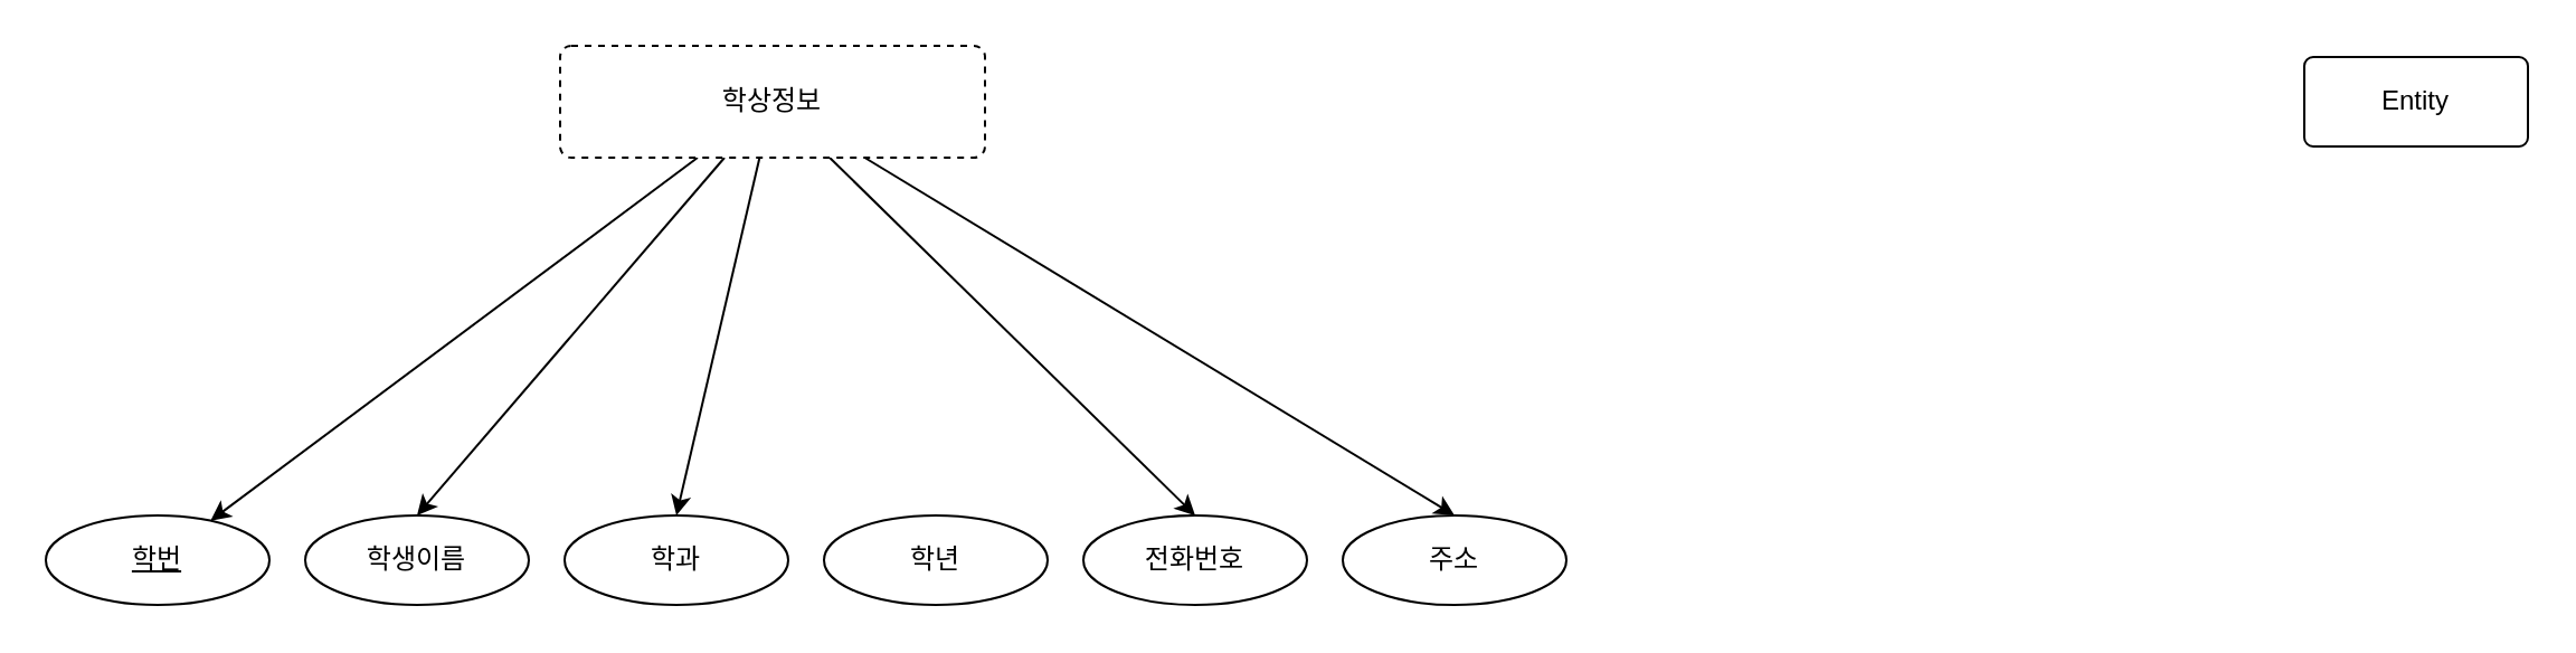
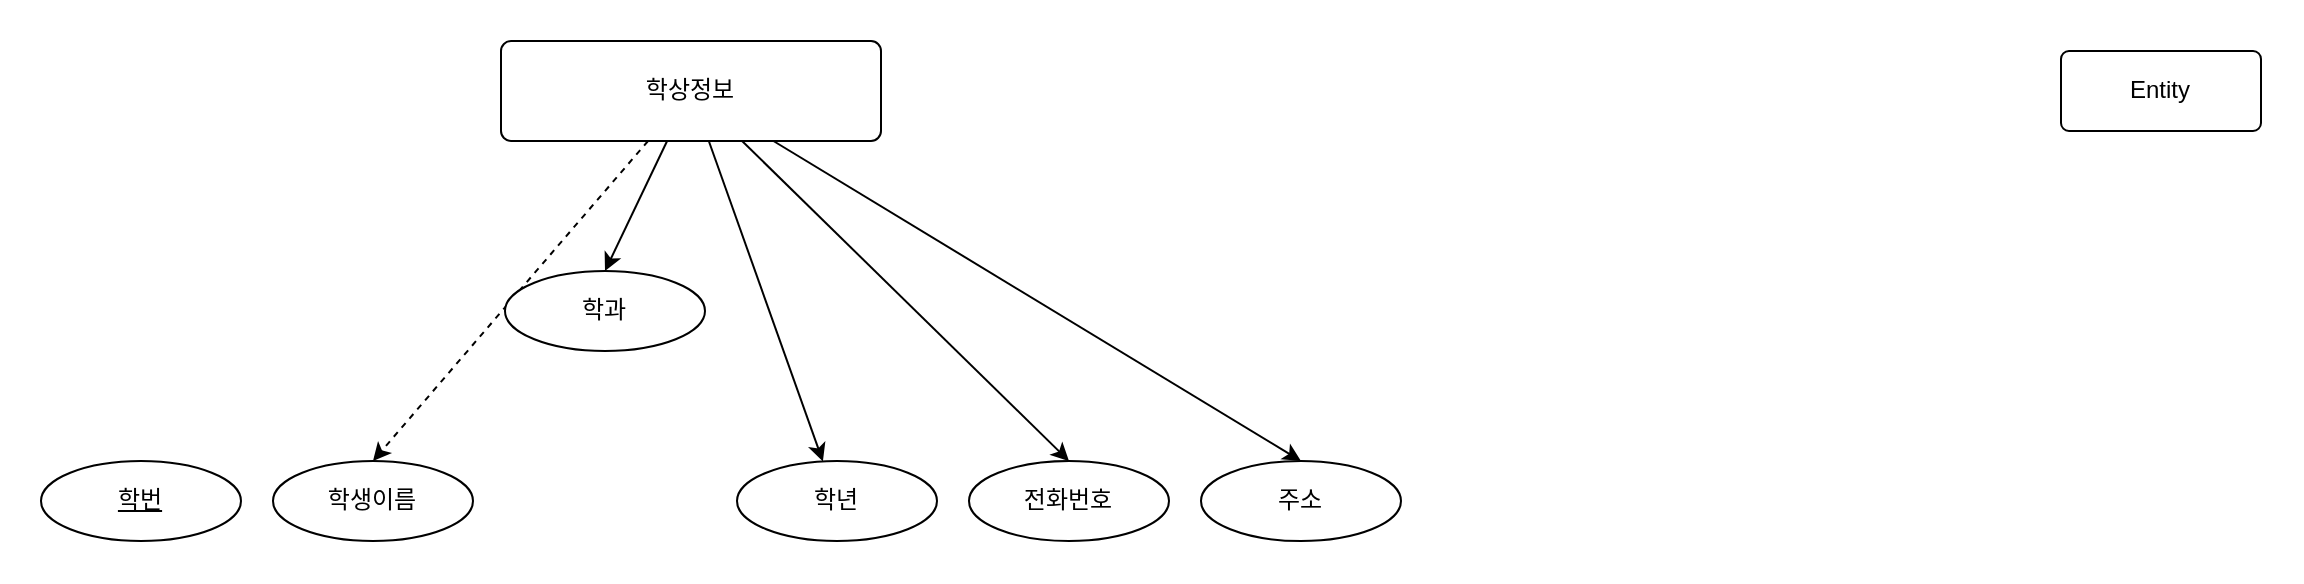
  <mxCell id="0" />
  <mxCell id="1" parent="0" />
- <mxCell id="2" style="rounded=0;orthogonalLoop=1;jettySize=auto;html=1;entryX=0.5;entryY=0;entryDx=0;entryDy=0;" edge="1" parent="1" source="7" target="9"><mxGeometry relative="1" as="geometry" /></mxCell>
+ <mxCell id="2" style="rounded=0;orthogonalLoop=1;jettySize=auto;html=1;entryX=0.5;entryY=0;entryDx=0;entryDy=0;dashed=1;" edge="1" parent="1" source="7" target="9"><mxGeometry relative="1" as="geometry" /></mxCell>
  <mxCell id="3" style="rounded=0;orthogonalLoop=1;jettySize=auto;html=1;entryX=0.5;entryY=0;entryDx=0;entryDy=0;" edge="1" parent="1" source="7" target="10"><mxGeometry relative="1" as="geometry" /></mxCell>
- <mxCell id="4" style="rounded=0;orthogonalLoop=1;jettySize=auto;html=1;" edge="1" parent="1" source="7" target="8"><mxGeometry relative="1" as="geometry" /></mxCell>
+ <mxCell id="4" style="rounded=0;orthogonalLoop=1;jettySize=auto;html=1;" edge="1" parent="1" source="7" target="11"><mxGeometry relative="1" as="geometry" /></mxCell>
  <mxCell id="5" style="rounded=0;orthogonalLoop=1;jettySize=auto;html=1;entryX=0.5;entryY=0;entryDx=0;entryDy=0;" edge="1" parent="1" source="7" target="12"><mxGeometry relative="1" as="geometry" /></mxCell>
  <mxCell id="6" style="rounded=0;orthogonalLoop=1;jettySize=auto;html=1;entryX=0.5;entryY=0;entryDx=0;entryDy=0;" edge="1" parent="1" source="7" target="13"><mxGeometry relative="1" as="geometry" /></mxCell>
- <mxCell id="7" value="학상정보" style="rounded=1;arcSize=10;whiteSpace=wrap;html=1;align=center;dashed=1;" vertex="1" parent="1"><mxGeometry x="250" y="20" width="190" height="50" as="geometry" /></mxCell>
+ <mxCell id="7" value="학상정보" style="rounded=1;arcSize=10;whiteSpace=wrap;html=1;align=center;" vertex="1" parent="1"><mxGeometry x="250" y="20" width="190" height="50" as="geometry" /></mxCell>
  <mxCell id="8" value="학번" style="ellipse;whiteSpace=wrap;html=1;align=center;fontStyle=4;" vertex="1" parent="1"><mxGeometry x="20" y="230" width="100" height="40" as="geometry" /></mxCell>
  <mxCell id="9" value="학생이름" style="ellipse;whiteSpace=wrap;html=1;align=center;" vertex="1" parent="1"><mxGeometry x="136" y="230" width="100" height="40" as="geometry" /></mxCell>
- <mxCell id="10" value="학과" style="ellipse;whiteSpace=wrap;html=1;align=center;" vertex="1" parent="1"><mxGeometry x="252" y="230" width="100" height="40" as="geometry" /></mxCell>
+ <mxCell id="10" value="학과" style="ellipse;whiteSpace=wrap;html=1;align=center;" vertex="1" parent="1"><mxGeometry x="252" y="135" width="100" height="40" as="geometry" /></mxCell>
  <mxCell id="11" value="학년" style="ellipse;whiteSpace=wrap;html=1;align=center;" vertex="1" parent="1"><mxGeometry x="368" y="230" width="100" height="40" as="geometry" /></mxCell>
  <mxCell id="12" value="전화번호" style="ellipse;whiteSpace=wrap;html=1;align=center;" vertex="1" parent="1"><mxGeometry x="484" y="230" width="100" height="40" as="geometry" /></mxCell>
  <mxCell id="13" value="주소" style="ellipse;whiteSpace=wrap;html=1;align=center;" vertex="1" parent="1"><mxGeometry x="600" y="230" width="100" height="40" as="geometry" /></mxCell>
  <mxCell id="14" value="Entity" style="rounded=1;arcSize=10;whiteSpace=wrap;html=1;align=center;" vertex="1" parent="1"><mxGeometry x="1030" y="25" width="100" height="40" as="geometry" /></mxCell>
